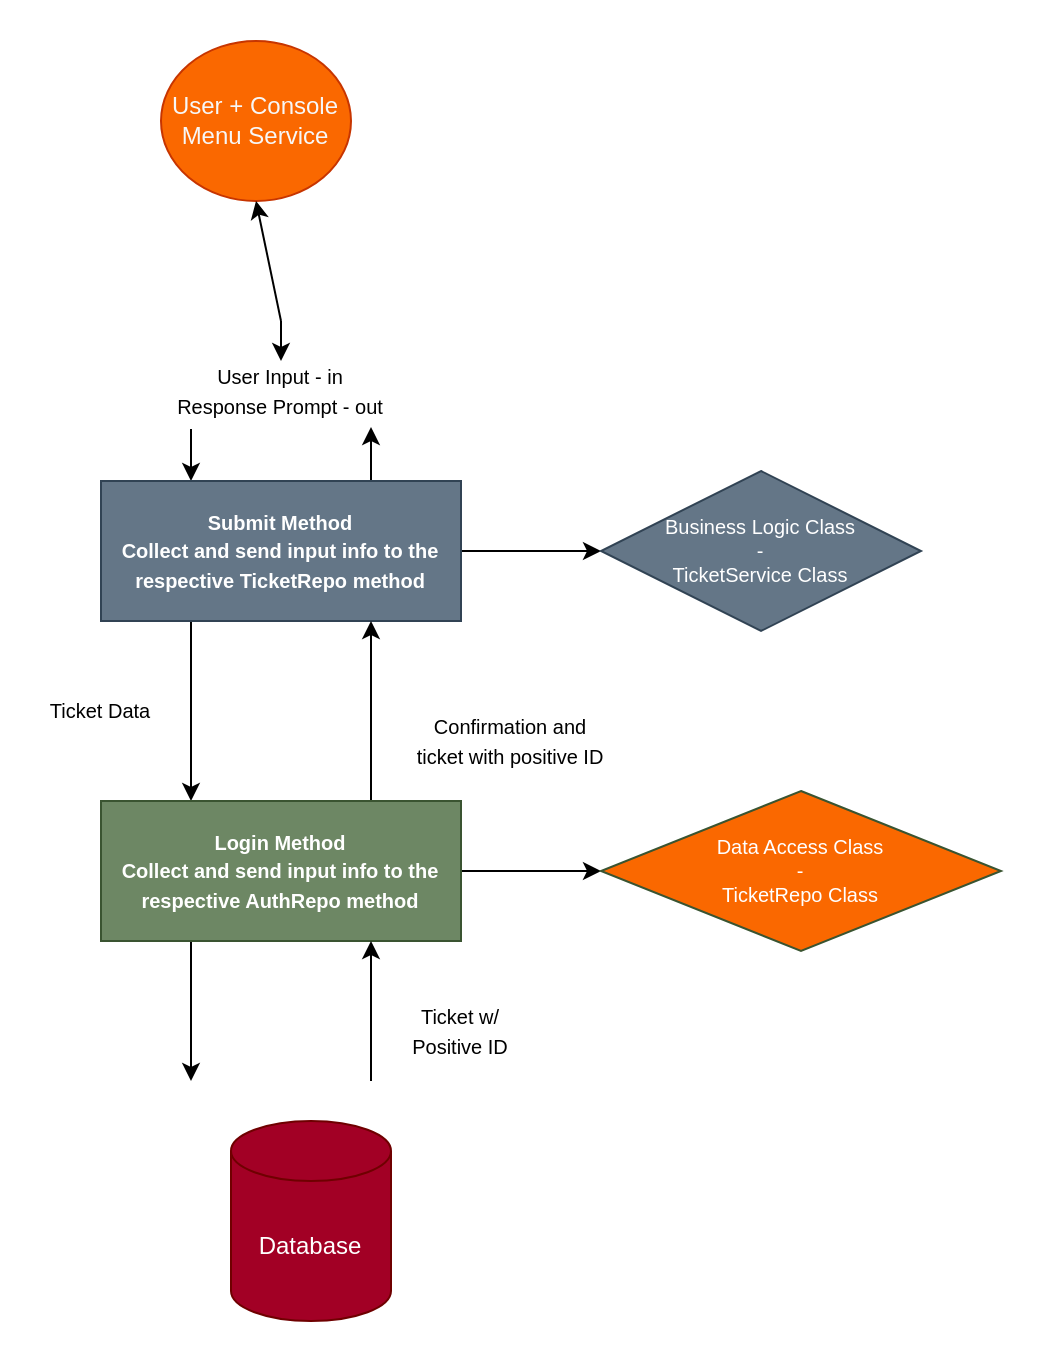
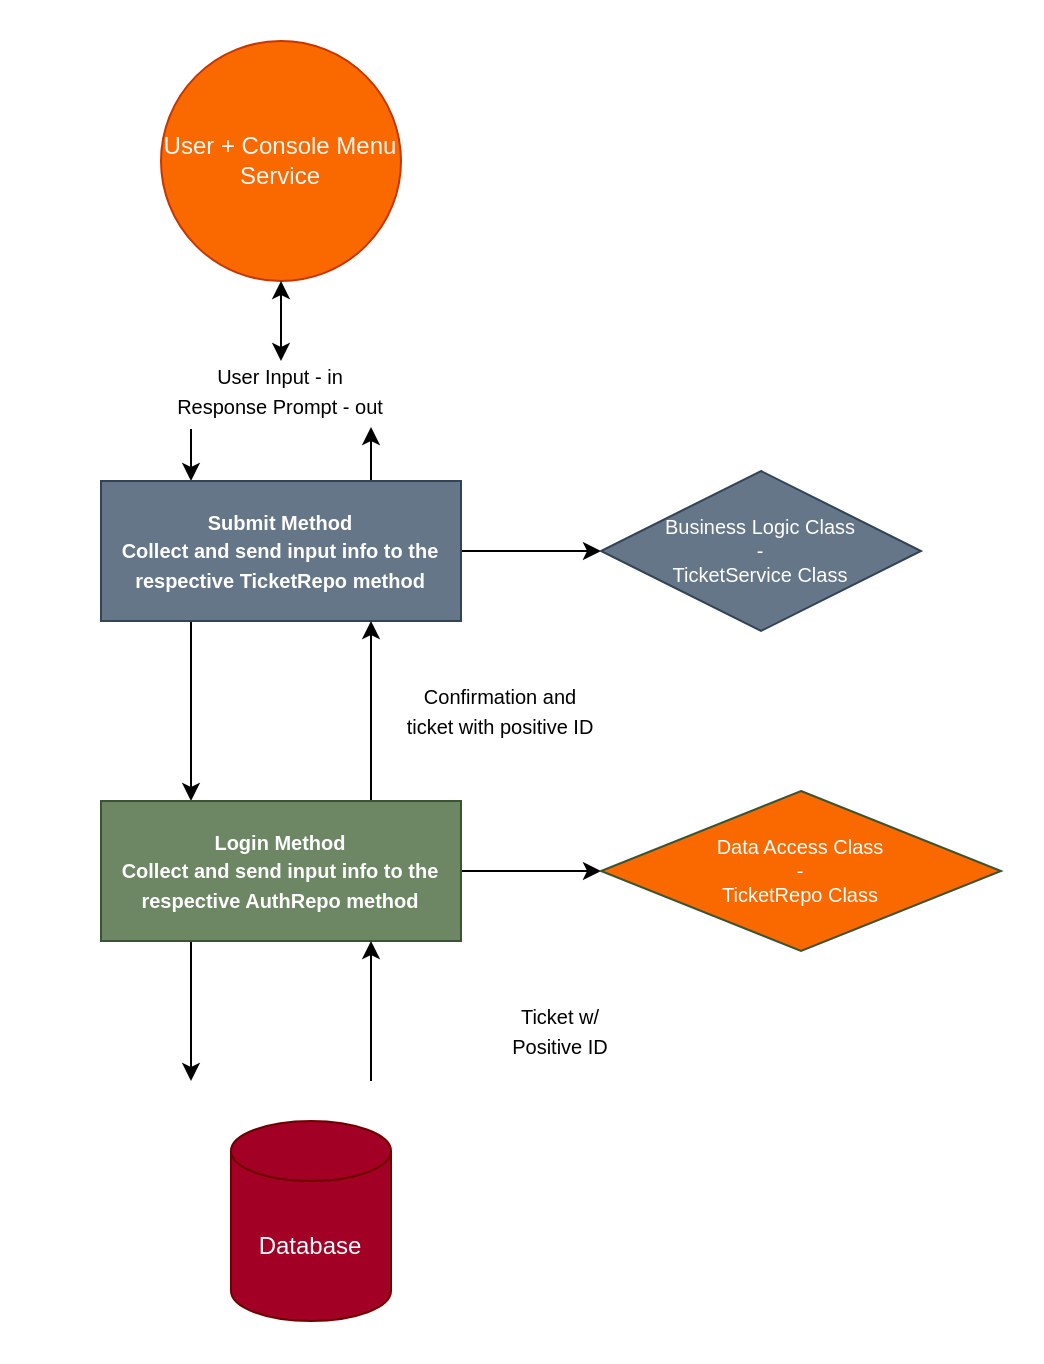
  <mxCell id="0" />
  <mxCell id="1" parent="0" />
  <mxCell id="2" style="edgeStyle=none;html=1;entryX=0.25;entryY=0;entryDx=0;entryDy=0;fontSize=10;exitX=0.125;exitY=1.133;exitDx=0;exitDy=0;exitPerimeter=0;" edge="1" parent="1" source="21" target="9"><mxGeometry relative="1" as="geometry"><mxPoint x="95" y="200" as="sourcePoint" /></mxGeometry></mxCell>
  <mxCell id="3" style="edgeStyle=none;html=1;fontSize=10;" edge="1" parent="1"><mxGeometry relative="1" as="geometry"><mxPoint x="140" y="180" as="targetPoint" /><mxPoint x="140" y="160" as="sourcePoint" /><Array as="points" /></mxGeometry></mxCell>
- <mxCell id="4" value="&lt;font color=&quot;#f7f7f7&quot;&gt;User + Console Menu Service&lt;/font&gt;" style="ellipse;whiteSpace=wrap;html=1;aspect=fixed;fillColor=#fa6800;fontColor=#000000;strokeColor=#C73500;" vertex="1" parent="1"><mxGeometry x="80" y="20" width="95" height="80" as="geometry" /></mxCell>
+ <mxCell id="4" value="&lt;font color=&quot;#f7f7f7&quot;&gt;User + Console Menu Service&lt;/font&gt;" style="ellipse;whiteSpace=wrap;html=1;aspect=fixed;fillColor=#fa6800;fontColor=#000000;strokeColor=#C73500;" vertex="1" parent="1"><mxGeometry x="80" y="20" width="120" height="120" as="geometry" /></mxCell>
  <mxCell id="5" style="edgeStyle=none;html=1;exitX=0.25;exitY=1;exitDx=0;exitDy=0;entryX=0.25;entryY=0;entryDx=0;entryDy=0;" edge="1" parent="1" source="9" target="13"><mxGeometry relative="1" as="geometry" /></mxCell>
  <mxCell id="6" style="edgeStyle=none;html=1;exitX=1;exitY=0.5;exitDx=0;exitDy=0;entryX=0;entryY=0.5;entryDx=0;entryDy=0;" edge="1" parent="1" source="9" target="14"><mxGeometry relative="1" as="geometry" /></mxCell>
  <mxCell id="7" style="edgeStyle=none;html=1;exitX=0.75;exitY=0;exitDx=0;exitDy=0;fontSize=10;entryX=0.875;entryY=1.1;entryDx=0;entryDy=0;entryPerimeter=0;" edge="1" parent="1" source="9" target="21"><mxGeometry relative="1" as="geometry"><mxPoint x="185" y="200" as="targetPoint" /></mxGeometry></mxCell>
  <mxCell id="8" style="edgeStyle=none;html=1;fontSize=10;entryX=0.5;entryY=1;entryDx=0;entryDy=0;" edge="1" parent="1" target="4"><mxGeometry relative="1" as="geometry"><mxPoint x="165" y="190" as="targetPoint" /><mxPoint x="140" y="160" as="sourcePoint" /><Array as="points" /></mxGeometry></mxCell>
  <mxCell id="9" value="&lt;b style=&quot;font-size: 10px&quot;&gt;Submit Method&lt;br&gt;Collect and send input info to the respective TicketRepo method&lt;br&gt;&lt;/b&gt;" style="rounded=0;whiteSpace=wrap;html=1;fillColor=#647687;fontColor=#ffffff;strokeColor=#314354;" vertex="1" parent="1"><mxGeometry x="50" y="240" width="180" height="70" as="geometry" /></mxCell>
  <mxCell id="10" style="edgeStyle=none;html=1;exitX=0.25;exitY=1;exitDx=0;exitDy=0;" edge="1" parent="1" source="13"><mxGeometry relative="1" as="geometry"><mxPoint x="95" y="540" as="targetPoint" /></mxGeometry></mxCell>
  <mxCell id="11" style="edgeStyle=none;html=1;exitX=0.75;exitY=0;exitDx=0;exitDy=0;entryX=0.75;entryY=1;entryDx=0;entryDy=0;" edge="1" parent="1" source="13" target="9"><mxGeometry relative="1" as="geometry" /></mxCell>
  <mxCell id="12" style="edgeStyle=none;html=1;exitX=1;exitY=0.5;exitDx=0;exitDy=0;entryX=0;entryY=0.5;entryDx=0;entryDy=0;" edge="1" parent="1" source="13" target="15"><mxGeometry relative="1" as="geometry" /></mxCell>
  <mxCell id="13" value="&lt;b style=&quot;font-size: 10px&quot;&gt;Login Method&lt;br&gt;Collect and send input info to the respective AuthRepo method&lt;br&gt;&lt;/b&gt;" style="rounded=0;whiteSpace=wrap;html=1;fillColor=#6d8764;fontColor=#ffffff;strokeColor=#3A5431;" vertex="1" parent="1"><mxGeometry x="50" y="400" width="180" height="70" as="geometry" /></mxCell>
  <mxCell id="14" value="&lt;font size=&quot;1&quot;&gt;Business Logic Class&lt;br&gt;-&lt;br&gt;TicketService Class&lt;/font&gt;" style="rhombus;whiteSpace=wrap;html=1;fontSize=10;fillColor=#647687;fontColor=#ffffff;strokeColor=#314354;" vertex="1" parent="1"><mxGeometry x="300" y="235" width="160" height="80" as="geometry" /></mxCell>
  <mxCell id="15" value="&lt;font size=&quot;1&quot;&gt;Data Access Class&lt;br&gt;-&lt;br&gt;TicketRepo Class&lt;/font&gt;" style="rhombus;whiteSpace=wrap;html=1;fontSize=10;fillColor=#fa6800;fontColor=#ffffff;strokeColor=#3A5431;" vertex="1" parent="1"><mxGeometry x="300" y="395" width="200" height="80" as="geometry" /></mxCell>
  <mxCell id="16" style="edgeStyle=none;html=1;entryX=0.75;entryY=1;entryDx=0;entryDy=0;" edge="1" parent="1" target="13"><mxGeometry relative="1" as="geometry"><mxPoint x="185" y="540" as="sourcePoint" /><Array as="points" /></mxGeometry></mxCell>
  <mxCell id="17" value="Database" style="shape=cylinder3;whiteSpace=wrap;html=1;boundedLbl=1;backgroundOutline=1;size=15;fontSize=12;fillColor=#a20025;fontColor=#ffffff;strokeColor=#6F0000;" vertex="1" parent="1"><mxGeometry x="115" y="560" width="80" height="100" as="geometry" /></mxCell>
- <mxCell id="18" value="&lt;font style=&quot;font-size: 10px&quot;&gt;Ticket Data&lt;/font&gt;" style="text;html=1;strokeColor=none;fillColor=none;align=center;verticalAlign=middle;whiteSpace=wrap;rounded=0;" vertex="1" parent="1"><mxGeometry x="20" y="340" width="60" height="30" as="geometry" /></mxCell>
- <mxCell id="19" value="&lt;font style=&quot;font-size: 10px&quot;&gt;Ticket w/ Positive ID&lt;/font&gt;" style="text;html=1;strokeColor=none;fillColor=none;align=center;verticalAlign=middle;whiteSpace=wrap;rounded=0;" vertex="1" parent="1"><mxGeometry x="200" y="500" width="60" height="30" as="geometry" /></mxCell>
- <mxCell id="20" value="&lt;font style=&quot;font-size: 10px&quot;&gt;Confirmation and ticket with positive ID&lt;/font&gt;" style="text;html=1;strokeColor=none;fillColor=none;align=center;verticalAlign=middle;whiteSpace=wrap;rounded=0;" vertex="1" parent="1"><mxGeometry x="205" y="355" width="100" height="30" as="geometry" /></mxCell>
+ <mxCell id="19" value="&lt;font style=&quot;font-size: 10px&quot;&gt;Ticket w/ Positive ID&lt;/font&gt;" style="text;html=1;strokeColor=none;fillColor=none;align=center;verticalAlign=middle;whiteSpace=wrap;rounded=0;" vertex="1" parent="1"><mxGeometry x="250" y="500" width="60" height="30" as="geometry" /></mxCell>
+ <mxCell id="20" value="&lt;font style=&quot;font-size: 10px&quot;&gt;Confirmation and ticket with positive ID&lt;/font&gt;" style="text;html=1;strokeColor=none;fillColor=none;align=center;verticalAlign=middle;whiteSpace=wrap;rounded=0;" vertex="1" parent="1"><mxGeometry x="200" y="340" width="100" height="30" as="geometry" /></mxCell>
  <mxCell id="21" value="&lt;font style=&quot;font-size: 10px&quot;&gt;User Input - in&lt;br&gt;Response Prompt - out&lt;br&gt;&lt;/font&gt;" style="text;html=1;strokeColor=none;fillColor=none;align=center;verticalAlign=middle;whiteSpace=wrap;rounded=0;" vertex="1" parent="1"><mxGeometry x="80" y="180" width="120" height="30" as="geometry" /></mxCell>
